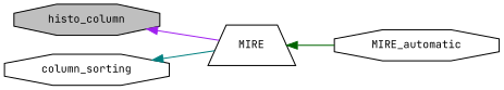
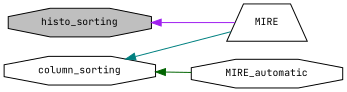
  digraph {
    fontname="JetBrains Mono"
    rankdir=LR
    node [color=black fillcolor=white fontname="JetBrains Mono" fontsize=10 shape=octagon style=filled]
    edge [dir=back fontname="JetBrains Mono" fontsize=10 labelfontname=FreeSans labelfontsize=10 style=solid]
-   n1 [fillcolor=grey75 fontcolor=black height=0.2 label=histo_column width=0.4]
+   n1 [fillcolor=grey75 fontcolor=black height=0.2 label=histo_sorting width=0.4]
    n2 [height=0.2 label=MIRE shape=trapezium width=0.4]
    n3 [height=0.2 label=column_sorting width=0.4]
    n4 [height=0.2 label=MIRE_automatic width=0.4]
    n1 -> n2 [color=purple]
-   n2 -> n4 [color=darkgreen]
+   n3 -> n4 [color=darkgreen]
    n3 -> n2 [color=teal]
  }
